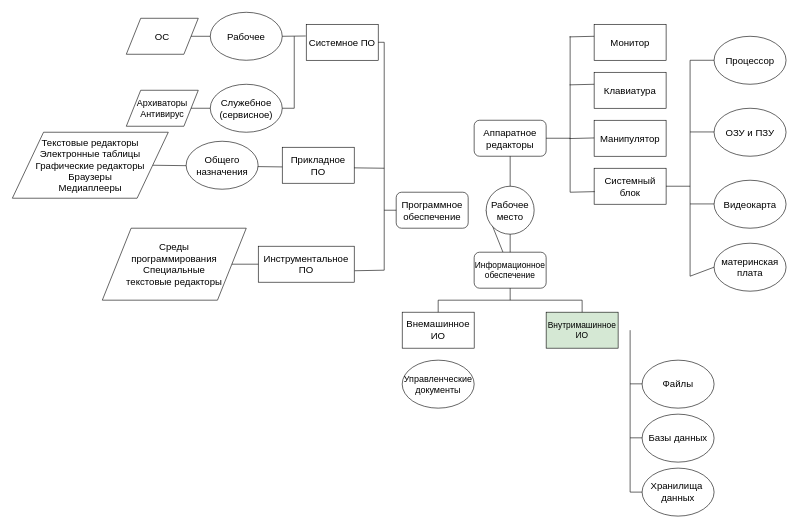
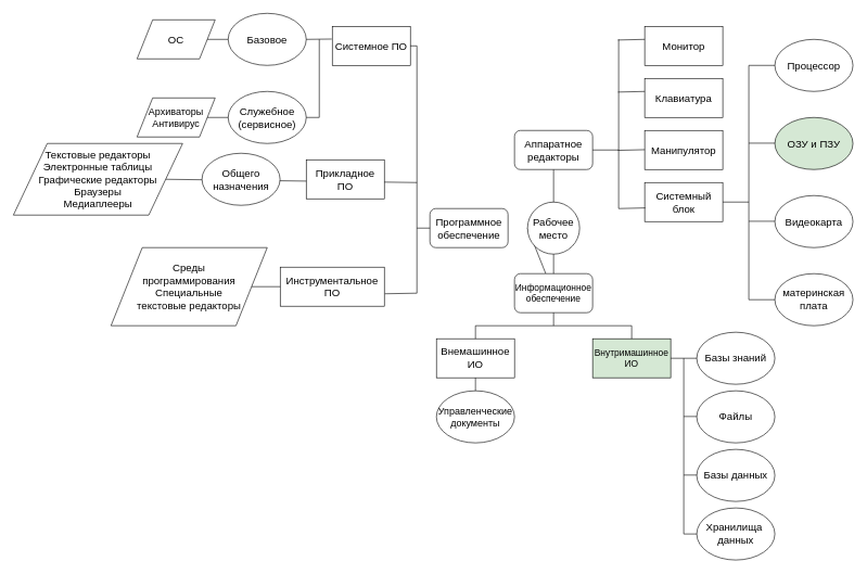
  <mxCell id="0" />
  <mxCell id="1" parent="0" />
  <mxCell id="2" value="" style="endArrow=none;html=1;entryX=1;entryY=0.5;entryDx=0;entryDy=0;" edge="1" parent="1" target="62"><mxGeometry width="50" height="50" relative="1" as="geometry"><mxPoint x="640" y="280" as="sourcePoint" /><mxPoint x="320" y="300" as="targetPoint" /></mxGeometry></mxCell>
  <mxCell id="3" value="&lt;font style=&quot;font-size: 16px&quot;&gt;Программное&lt;br&gt;обеспечение&lt;/font&gt;" style="rounded=1;whiteSpace=wrap;html=1;" vertex="1" parent="1"><mxGeometry x="660" y="320" width="120" height="60" as="geometry" /></mxCell>
  <mxCell id="4" value="" style="endArrow=none;html=1;exitX=0;exitY=0.5;exitDx=0;exitDy=0;" edge="1" parent="1" source="35" target="6"><mxGeometry width="50" height="50" relative="1" as="geometry"><mxPoint x="790" y="350" as="sourcePoint" /><mxPoint x="790" y="390" as="targetPoint" /></mxGeometry></mxCell>
  <mxCell id="5" value="&lt;font style=&quot;font-size: 16px&quot;&gt;Аппаратное&lt;br&gt;редакторы&lt;/font&gt;" style="rounded=1;whiteSpace=wrap;html=1;" vertex="1" parent="1"><mxGeometry x="790" y="200" width="120" height="60" as="geometry" /></mxCell>
  <mxCell id="6" value="&lt;font style=&quot;font-size: 14px&quot;&gt;Информационное&lt;br&gt;обеспечение&lt;/font&gt;" style="rounded=1;whiteSpace=wrap;html=1;" vertex="1" parent="1"><mxGeometry x="790" y="420" width="120" height="60" as="geometry" /></mxCell>
  <mxCell id="7" value="&lt;font style=&quot;font-size: 16px&quot;&gt;Системный блок&lt;/font&gt;" style="rounded=0;whiteSpace=wrap;html=1;" vertex="1" parent="1"><mxGeometry x="990" y="280" width="120" height="60" as="geometry" /></mxCell>
  <mxCell id="8" value="&lt;font style=&quot;font-size: 16px&quot;&gt;Манипулятор&lt;/font&gt;" style="rounded=0;whiteSpace=wrap;html=1;" vertex="1" parent="1"><mxGeometry x="990" y="200" width="120" height="60" as="geometry" /></mxCell>
  <mxCell id="9" value="&lt;font style=&quot;font-size: 16px&quot;&gt;Клавиатура&lt;/font&gt;" style="rounded=0;whiteSpace=wrap;html=1;" vertex="1" parent="1"><mxGeometry x="990" y="120" width="120" height="60" as="geometry" /></mxCell>
  <mxCell id="10" value="&lt;font style=&quot;font-size: 16px&quot;&gt;Монитор&lt;/font&gt;" style="rounded=0;whiteSpace=wrap;html=1;" vertex="1" parent="1"><mxGeometry x="990" y="40" width="120" height="60" as="geometry" /></mxCell>
  <mxCell id="11" value="" style="endArrow=none;html=1;entryX=0.5;entryY=1;entryDx=0;entryDy=0;exitX=0.5;exitY=0;exitDx=0;exitDy=0;" edge="1" parent="1" target="5"><mxGeometry width="50" height="50" relative="1" as="geometry"><mxPoint x="850" y="320" as="sourcePoint" /><mxPoint x="800" y="270" as="targetPoint" /></mxGeometry></mxCell>
  <mxCell id="12" value="" style="endArrow=none;html=1;entryX=0.5;entryY=1;entryDx=0;entryDy=0;exitX=0.5;exitY=0;exitDx=0;exitDy=0;" edge="1" parent="1" source="6"><mxGeometry width="50" height="50" relative="1" as="geometry"><mxPoint x="860" y="430" as="sourcePoint" /><mxPoint x="850" y="380" as="targetPoint" /></mxGeometry></mxCell>
  <mxCell id="13" value="" style="endArrow=none;html=1;entryX=1;entryY=0.5;entryDx=0;entryDy=0;" edge="1" parent="1" target="5"><mxGeometry width="50" height="50" relative="1" as="geometry"><mxPoint x="950" y="230" as="sourcePoint" /><mxPoint x="960" y="260" as="targetPoint" /></mxGeometry></mxCell>
  <mxCell id="14" value="" style="endArrow=none;html=1;" edge="1" parent="1"><mxGeometry width="50" height="50" relative="1" as="geometry"><mxPoint x="950" y="320" as="sourcePoint" /><mxPoint x="950" y="60" as="targetPoint" /></mxGeometry></mxCell>
  <mxCell id="15" value="" style="endArrow=none;html=1;exitX=0.008;exitY=0.65;exitDx=0;exitDy=0;exitPerimeter=0;" edge="1" parent="1" source="7"><mxGeometry width="50" height="50" relative="1" as="geometry"><mxPoint x="980" y="480" as="sourcePoint" /><mxPoint x="950" y="320" as="targetPoint" /></mxGeometry></mxCell>
  <mxCell id="16" value="" style="endArrow=none;html=1;exitX=0.008;exitY=0.65;exitDx=0;exitDy=0;exitPerimeter=0;" edge="1" parent="1"><mxGeometry width="50" height="50" relative="1" as="geometry"><mxPoint x="990" y="229.5" as="sourcePoint" /><mxPoint x="949.04" y="230.5" as="targetPoint" /></mxGeometry></mxCell>
  <mxCell id="17" value="" style="endArrow=none;html=1;exitX=0.008;exitY=0.65;exitDx=0;exitDy=0;exitPerimeter=0;" edge="1" parent="1"><mxGeometry width="50" height="50" relative="1" as="geometry"><mxPoint x="990" y="60" as="sourcePoint" /><mxPoint x="949.04" y="61" as="targetPoint" /></mxGeometry></mxCell>
  <mxCell id="18" value="" style="endArrow=none;html=1;exitX=0.008;exitY=0.65;exitDx=0;exitDy=0;exitPerimeter=0;" edge="1" parent="1"><mxGeometry width="50" height="50" relative="1" as="geometry"><mxPoint x="990" as="sourcePoint" y="140" /><mxPoint x="949.04" y="141" as="targetPoint" /></mxGeometry></mxCell>
- <mxCell id="19" value="&lt;font style=&quot;font-size: 16px&quot;&gt;ОЗУ и ПЗУ&lt;/font&gt;" style="ellipse;whiteSpace=wrap;html=1;" vertex="1" parent="1"><mxGeometry x="1190" y="180" width="120" height="80" as="geometry" /></mxCell>
+ <mxCell id="19" value="&lt;font style=&quot;font-size: 16px&quot;&gt;ОЗУ и ПЗУ&lt;/font&gt;" style="ellipse;whiteSpace=wrap;html=1;fillColor=#d5e8d4;" vertex="1" parent="1"><mxGeometry x="1190" y="180" width="120" height="80" as="geometry" /></mxCell>
  <mxCell id="20" value="&lt;font style=&quot;font-size: 16px&quot;&gt;Видеокарта&lt;/font&gt;" style="ellipse;whiteSpace=wrap;html=1;" vertex="1" parent="1"><mxGeometry x="1190" y="300" width="120" height="80" as="geometry" /></mxCell>
- <mxCell id="21" value="&lt;font style=&quot;font-size: 16px&quot;&gt;материнская плата&lt;/font&gt;" style="ellipse;whiteSpace=wrap;html=1;" vertex="1" parent="1"><mxGeometry x="1190" y="405" width="120" height="80" as="geometry" /></mxCell>
+ <mxCell id="21" value="&lt;font style=&quot;font-size: 16px&quot;&gt;материнская плата&lt;/font&gt;" style="ellipse;whiteSpace=wrap;html=1;" vertex="1" parent="1"><mxGeometry x="1190" y="420" width="120" height="80" as="geometry" /></mxCell>
  <mxCell id="22" value="&lt;font style=&quot;font-size: 16px&quot;&gt;Процессор&lt;/font&gt;" style="ellipse;whiteSpace=wrap;html=1;" vertex="1" parent="1"><mxGeometry x="1190" y="60" width="120" height="80" as="geometry" /></mxCell>
  <mxCell id="23" value="" style="endArrow=none;html=1;entryX=1;entryY=0.5;entryDx=0;entryDy=0;" edge="1" parent="1" target="7"><mxGeometry width="50" height="50" relative="1" as="geometry"><mxPoint x="1150" y="310" as="sourcePoint" /><mxPoint x="1180" y="300" as="targetPoint" /></mxGeometry></mxCell>
  <mxCell id="24" value="" style="endArrow=none;html=1;" edge="1" parent="1"><mxGeometry width="50" height="50" relative="1" as="geometry"><mxPoint x="1150" y="460" as="sourcePoint" /><mxPoint x="1150" y="100" as="targetPoint" /></mxGeometry></mxCell>
  <mxCell id="25" value="" style="endArrow=none;html=1;entryX=0;entryY=0.5;entryDx=0;entryDy=0;" edge="1" parent="1" target="21"><mxGeometry width="50" height="50" relative="1" as="geometry"><mxPoint x="1150" y="460" as="sourcePoint" /><mxPoint x="1200" y="380" as="targetPoint" /></mxGeometry></mxCell>
  <mxCell id="26" value="" style="endArrow=none;html=1;entryX=0;entryY=0.5;entryDx=0;entryDy=0;" edge="1" parent="1"><mxGeometry width="50" height="50" relative="1" as="geometry"><mxPoint x="1150" y="339.5" as="sourcePoint" /><mxPoint x="1190" y="339.5" as="targetPoint" /></mxGeometry></mxCell>
  <mxCell id="27" value="" style="endArrow=none;html=1;entryX=0;entryY=0.5;entryDx=0;entryDy=0;" edge="1" parent="1"><mxGeometry width="50" height="50" relative="1" as="geometry"><mxPoint x="1150" y="219.5" as="sourcePoint" /><mxPoint x="1190" y="219.5" as="targetPoint" /></mxGeometry></mxCell>
  <mxCell id="28" value="" style="endArrow=none;html=1;entryX=0;entryY=0.5;entryDx=0;entryDy=0;" edge="1" parent="1"><mxGeometry width="50" height="50" relative="1" as="geometry"><mxPoint x="1150" y="100" as="sourcePoint" /><mxPoint x="1190" y="100" as="targetPoint" /></mxGeometry></mxCell>
  <mxCell id="29" value="&lt;font style=&quot;font-size: 16px&quot;&gt;Внемашинное ИО&lt;/font&gt;" style="rounded=0;whiteSpace=wrap;html=1;" vertex="1" parent="1"><mxGeometry x="670" y="520" width="120" height="60" as="geometry" /></mxCell>
  <mxCell id="30" value="&lt;font style=&quot;font-size: 14px&quot;&gt;Внутримашинное ИО&lt;/font&gt;" style="rounded=0;whiteSpace=wrap;html=1;fillColor=#d5e8d4;" vertex="1" parent="1"><mxGeometry x="910" y="520" width="120" height="60" as="geometry" /></mxCell>
  <mxCell id="31" value="" style="endArrow=none;html=1;entryX=0.5;entryY=1;entryDx=0;entryDy=0;" edge="1" parent="1" target="6"><mxGeometry width="50" height="50" relative="1" as="geometry"><mxPoint x="850" y="500" as="sourcePoint" /><mxPoint x="850" y="510" as="targetPoint" /></mxGeometry></mxCell>
  <mxCell id="32" value="" style="endArrow=none;html=1;" edge="1" parent="1"><mxGeometry width="50" height="50" relative="1" as="geometry"><mxPoint x="730" y="500" as="sourcePoint" /><mxPoint x="970" y="500" as="targetPoint" /></mxGeometry></mxCell>
  <mxCell id="33" value="" style="endArrow=none;html=1;exitX=0.5;exitY=0;exitDx=0;exitDy=0;" edge="1" parent="1" source="29"><mxGeometry width="50" height="50" relative="1" as="geometry"><mxPoint x="830" y="590" as="sourcePoint" /><mxPoint x="730" y="500" as="targetPoint" /></mxGeometry></mxCell>
  <mxCell id="34" value="" style="endArrow=none;html=1;" edge="1" parent="1" source="30"><mxGeometry width="50" height="50" relative="1" as="geometry"><mxPoint x="830" y="590" as="sourcePoint" /><mxPoint x="970" y="500" as="targetPoint" /></mxGeometry></mxCell>
  <mxCell id="35" value="&lt;font style=&quot;font-size: 16px&quot;&gt;Рабочее&lt;br&gt;место&lt;/font&gt;" style="ellipse;whiteSpace=wrap;html=1;aspect=fixed;" vertex="1" parent="1"><mxGeometry x="810" y="310" width="80" height="80" as="geometry" /></mxCell>
+ <mxCell id="36" value="&lt;font style=&quot;font-size: 16px&quot;&gt;Базы знаний&lt;/font&gt;" style="ellipse;whiteSpace=wrap;html=1;" vertex="1" parent="1"><mxGeometry x="1070" y="510" width="120" height="80" as="geometry" /></mxCell>
  <mxCell id="37" value="&lt;font style=&quot;font-size: 16px&quot;&gt;Файлы&lt;/font&gt;" style="ellipse;whiteSpace=wrap;html=1;" vertex="1" parent="1"><mxGeometry x="1070" y="600" width="120" height="80" as="geometry" /></mxCell>
  <mxCell id="38" value="&lt;font style=&quot;font-size: 16px&quot;&gt;Базы данных&lt;/font&gt;" style="ellipse;whiteSpace=wrap;html=1;" vertex="1" parent="1"><mxGeometry x="1070" y="690" width="120" height="80" as="geometry" /></mxCell>
  <mxCell id="39" value="&lt;font style=&quot;font-size: 16px&quot;&gt;Хранилища&amp;nbsp;&lt;br&gt;данных&lt;/font&gt;" style="ellipse;whiteSpace=wrap;html=1;" vertex="1" parent="1"><mxGeometry x="1070" y="780" width="120" height="80" as="geometry" /></mxCell>
  <mxCell id="40" value="" style="endArrow=none;html=1;" edge="1" parent="1"><mxGeometry width="50" height="50" relative="1" as="geometry"><mxPoint x="1050" y="820" as="sourcePoint" /><mxPoint x="1050" y="550" as="targetPoint" /></mxGeometry></mxCell>
  <mxCell id="41" value="" style="endArrow=none;html=1;exitX=0;exitY=0.5;exitDx=0;exitDy=0;" edge="1" parent="1" source="39"><mxGeometry width="50" height="50" relative="1" as="geometry"><mxPoint x="870" y="790" as="sourcePoint" /><mxPoint x="1050" y="820" as="targetPoint" /></mxGeometry></mxCell>
  <mxCell id="42" value="" style="endArrow=none;html=1;exitX=0;exitY=0.5;exitDx=0;exitDy=0;" edge="1" parent="1"><mxGeometry width="50" height="50" relative="1" as="geometry"><mxPoint x="1070" y="729.5" as="sourcePoint" /><mxPoint x="1050" y="729.5" as="targetPoint" /></mxGeometry></mxCell>
  <mxCell id="43" value="" style="endArrow=none;html=1;exitX=0;exitY=0.5;exitDx=0;exitDy=0;" edge="1" parent="1"><mxGeometry width="50" height="50" relative="1" as="geometry"><mxPoint x="1070" y="639.5" as="sourcePoint" /><mxPoint x="1050" y="639.5" as="targetPoint" /></mxGeometry></mxCell>
+ <mxCell id="44" value="" style="endArrow=none;html=1;entryX=0;entryY=0.5;entryDx=0;entryDy=0;exitX=1;exitY=0.5;exitDx=0;exitDy=0;" edge="1" parent="1" source="30" target="36"><mxGeometry width="50" height="50" relative="1" as="geometry"><mxPoint x="940" y="660" as="sourcePoint" /><mxPoint x="990" y="610" as="targetPoint" /></mxGeometry></mxCell>
  <mxCell id="45" value="&lt;font style=&quot;font-size: 15px&quot;&gt;Управленческие&lt;br&gt;документы&lt;/font&gt;" style="ellipse;whiteSpace=wrap;html=1;" vertex="1" parent="1"><mxGeometry x="670" y="600" width="120" height="80" as="geometry" /></mxCell>
+ <mxCell id="46" value="" style="endArrow=none;html=1;entryX=0.5;entryY=1;entryDx=0;entryDy=0;exitX=0.5;exitY=0;exitDx=0;exitDy=0;" edge="1" parent="1" source="45" target="29"><mxGeometry width="50" height="50" relative="1" as="geometry"><mxPoint x="742" y="600" as="sourcePoint" /><mxPoint x="780" y="630" as="targetPoint" /><Array as="points" /></mxGeometry></mxCell>
  <mxCell id="47" value="&lt;font style=&quot;font-size: 16px&quot;&gt;Системное ПО&lt;/font&gt;" style="rounded=0;whiteSpace=wrap;html=1;" vertex="1" parent="1"><mxGeometry x="510" y="40" width="120" height="60" as="geometry" /></mxCell>
  <mxCell id="48" value="" style="endArrow=none;html=1;entryX=0;entryY=0.5;entryDx=0;entryDy=0;" edge="1" parent="1" target="3"><mxGeometry width="50" height="50" relative="1" as="geometry"><mxPoint x="640" y="350" as="sourcePoint" /><mxPoint x="590" y="350" as="targetPoint" /></mxGeometry></mxCell>
  <mxCell id="49" value="" style="endArrow=none;html=1;" edge="1" parent="1"><mxGeometry width="50" height="50" relative="1" as="geometry"><mxPoint x="640" y="70" as="sourcePoint" /><mxPoint x="640" y="450" as="targetPoint" /></mxGeometry></mxCell>
  <mxCell id="50" value="" style="endArrow=none;html=1;exitX=1;exitY=0.5;exitDx=0;exitDy=0;" edge="1" parent="1" source="47"><mxGeometry width="50" height="50" relative="1" as="geometry"><mxPoint x="560" y="170" as="sourcePoint" /><mxPoint x="640" y="70" as="targetPoint" /></mxGeometry></mxCell>
- <mxCell id="51" value="&lt;font style=&quot;font-size: 16px&quot;&gt;Рабочее&lt;/font&gt;" style="ellipse;whiteSpace=wrap;html=1;" vertex="1" parent="1"><mxGeometry x="350" y="20" width="120" height="80" as="geometry" /></mxCell>
+ <mxCell id="51" value="&lt;font style=&quot;font-size: 16px&quot;&gt;Базовое&lt;/font&gt;" style="ellipse;whiteSpace=wrap;html=1;" vertex="1" parent="1"><mxGeometry x="350" y="20" width="120" height="80" as="geometry" /></mxCell>
  <mxCell id="52" value="&lt;span style=&quot;font-size: 16px&quot;&gt;Служебное&lt;br&gt;(сервисное)&lt;br&gt;&lt;/span&gt;" style="ellipse;whiteSpace=wrap;html=1;" vertex="1" parent="1"><mxGeometry x="350" width="120" height="80" as="geometry" y="140" /></mxCell>
  <mxCell id="53" value="" style="endArrow=none;html=1;" edge="1" parent="1"><mxGeometry width="50" height="50" relative="1" as="geometry"><mxPoint x="490" y="180" as="sourcePoint" /><mxPoint x="490" y="60" as="targetPoint" /></mxGeometry></mxCell>
  <mxCell id="54" value="" style="endArrow=none;html=1;entryX=1;entryY=0.5;entryDx=0;entryDy=0;exitX=-0.007;exitY=0.325;exitDx=0;exitDy=0;exitPerimeter=0;" edge="1" parent="1" source="47" target="51"><mxGeometry width="50" height="50" relative="1" as="geometry"><mxPoint x="490" y="60" as="sourcePoint" /><mxPoint x="570" y="150" as="targetPoint" /></mxGeometry></mxCell>
  <mxCell id="55" value="" style="endArrow=none;html=1;exitX=1;exitY=0.5;exitDx=0;exitDy=0;" edge="1" parent="1" source="52"><mxGeometry width="50" height="50" relative="1" as="geometry"><mxPoint x="440" y="250" as="sourcePoint" /><mxPoint x="490" y="180" as="targetPoint" /></mxGeometry></mxCell>
  <mxCell id="56" value="&lt;font style=&quot;font-size: 16px&quot;&gt;ОС&lt;/font&gt;" style="shape=parallelogram;perimeter=parallelogramPerimeter;whiteSpace=wrap;html=1;" vertex="1" parent="1"><mxGeometry x="210" y="30" width="120" height="60" as="geometry" /></mxCell>
  <mxCell id="57" value="" style="endArrow=none;html=1;entryX=0;entryY=0.5;entryDx=0;entryDy=0;exitX=1;exitY=0.5;exitDx=0;exitDy=0;" edge="1" parent="1" source="56" target="51"><mxGeometry width="50" height="50" relative="1" as="geometry"><mxPoint x="270" as="sourcePoint" y="140" /><mxPoint x="320" y="90" as="targetPoint" /></mxGeometry></mxCell>
  <mxCell id="58" value="&lt;font style=&quot;font-size: 15px&quot;&gt;Архиваторы&lt;br&gt;Антивирус&lt;/font&gt;" style="shape=parallelogram;perimeter=parallelogramPerimeter;whiteSpace=wrap;html=1;" vertex="1" parent="1"><mxGeometry x="210" y="150" width="120" height="60" as="geometry" /></mxCell>
  <mxCell id="59" value="" style="endArrow=none;html=1;entryX=0;entryY=0.5;entryDx=0;entryDy=0;exitX=1;exitY=0.5;exitDx=0;exitDy=0;" edge="1" parent="1" source="58" target="52"><mxGeometry width="50" height="50" relative="1" as="geometry"><mxPoint x="300" y="260" as="sourcePoint" /><mxPoint x="350" y="210" as="targetPoint" /></mxGeometry></mxCell>
  <mxCell id="60" value="&lt;font style=&quot;font-size: 16px&quot;&gt;Прикладное&lt;br&gt;ПО&lt;/font&gt;" style="rounded=0;whiteSpace=wrap;html=1;" vertex="1" parent="1"><mxGeometry x="470" y="245" width="120" height="60" as="geometry" /></mxCell>
  <mxCell id="61" value="&lt;font style=&quot;font-size: 16px&quot;&gt;Общего&lt;br&gt;назначения&lt;/font&gt;" style="ellipse;whiteSpace=wrap;html=1;" vertex="1" parent="1"><mxGeometry x="309.76" y="235" width="120" height="80" as="geometry" /></mxCell>
  <mxCell id="62" value="&lt;font style=&quot;font-size: 16px&quot;&gt;Текстовые редакторы&lt;br&gt;Электронные таблицы&lt;br&gt;Графические редакторы&lt;br&gt;Браузеры&lt;br&gt;Медиаплееры&lt;/font&gt;" style="shape=parallelogram;perimeter=parallelogramPerimeter;whiteSpace=wrap;html=1;align=center;" vertex="1" parent="1"><mxGeometry x="20" y="220" width="260" height="110" as="geometry" /></mxCell>
  <mxCell id="63" value="&lt;font style=&quot;font-size: 16px&quot;&gt;Инструментальное&lt;br&gt;ПО&lt;/font&gt;" style="rounded=0;whiteSpace=wrap;html=1;" vertex="1" parent="1"><mxGeometry y="410" width="160" height="60" as="geometry" x="430" /></mxCell>
  <mxCell id="64" value="" style="endArrow=none;html=1;exitX=1.005;exitY=0.682;exitDx=0;exitDy=0;exitPerimeter=0;" edge="1" parent="1" source="63"><mxGeometry width="50" height="50" relative="1" as="geometry"><mxPoint x="520" y="550" as="sourcePoint" /><mxPoint x="640" y="450" as="targetPoint" /></mxGeometry></mxCell>
  <mxCell id="65" value="&lt;font style=&quot;font-size: 16px&quot;&gt;Среды &lt;br&gt;программирования&lt;br&gt;Специальные &lt;br&gt;текстовые редакторы&lt;/font&gt;" style="shape=parallelogram;perimeter=parallelogramPerimeter;whiteSpace=wrap;html=1;" vertex="1" parent="1"><mxGeometry x="170" y="380" width="240" height="120" as="geometry" /></mxCell>
  <mxCell id="66" value="" style="endArrow=none;html=1;entryX=0;entryY=0.5;entryDx=0;entryDy=0;exitX=1;exitY=0.5;exitDx=0;exitDy=0;" edge="1" parent="1" source="65" target="63"><mxGeometry width="50" height="50" relative="1" as="geometry"><mxPoint x="440" y="540" as="sourcePoint" /><mxPoint x="490" y="490" as="targetPoint" /></mxGeometry></mxCell>
